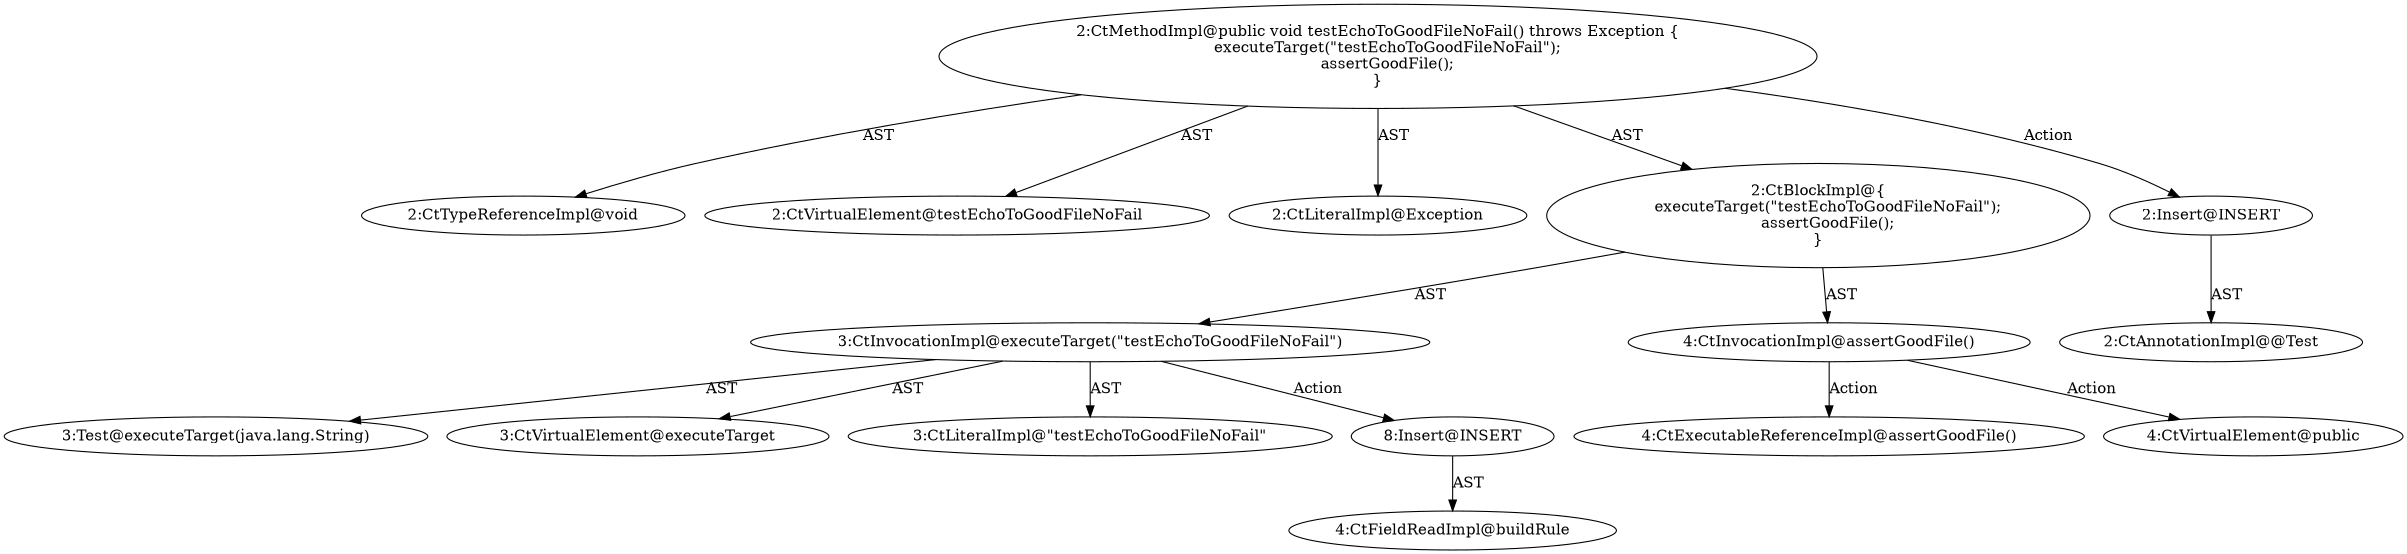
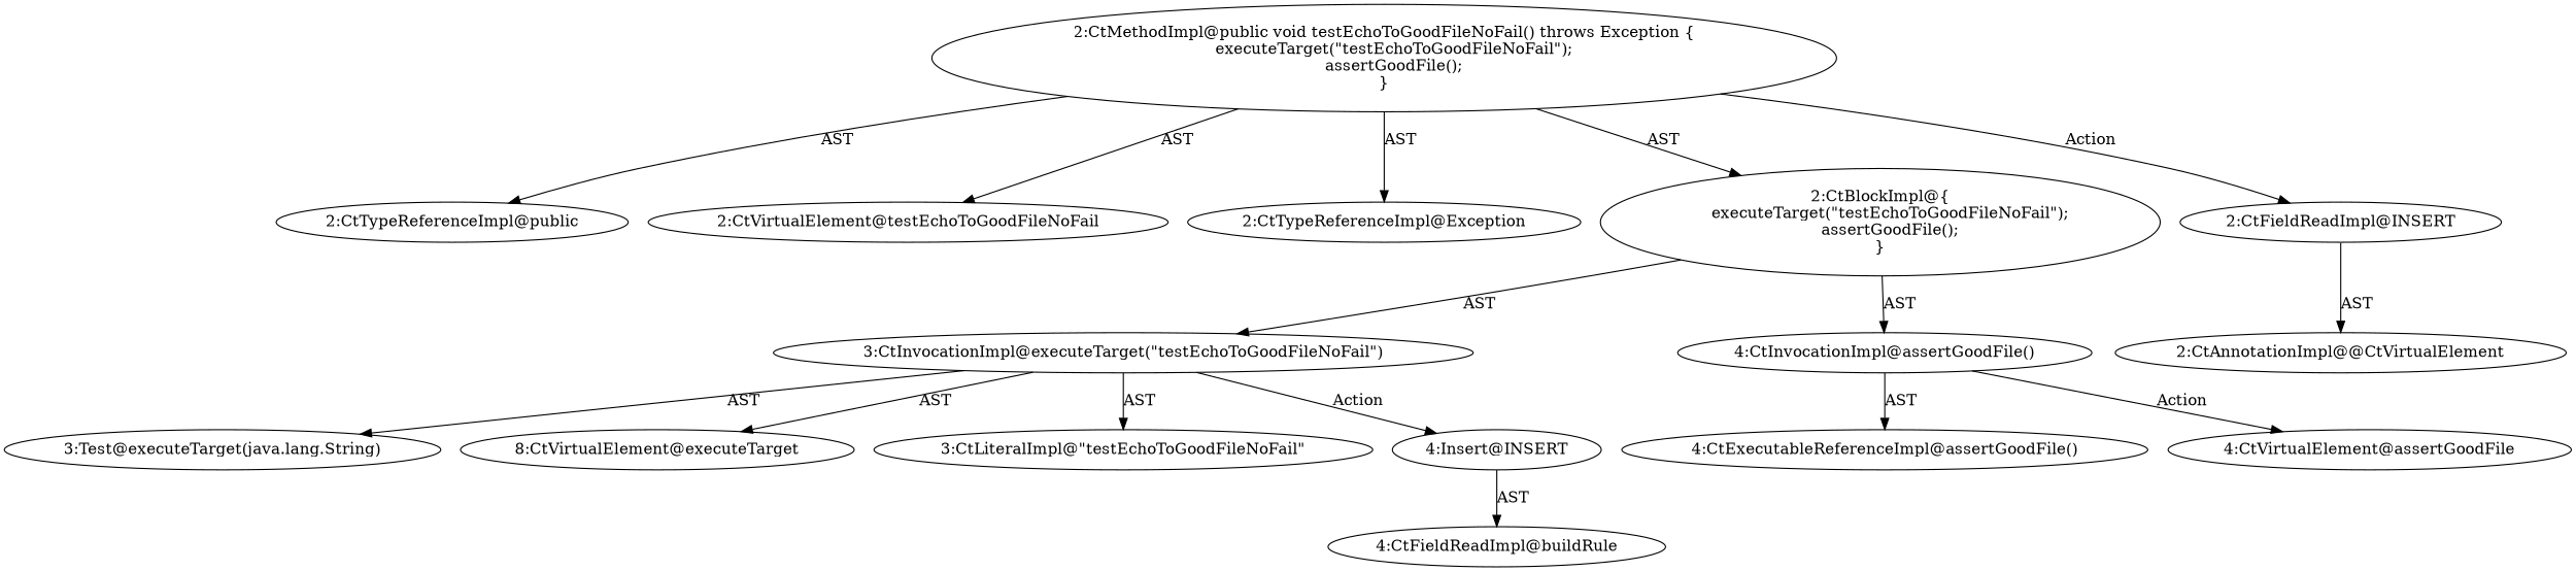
  digraph {
    node [shape=ellipse]
-   n1 [label="2:CtTypeReferenceImpl@void"]
+   n1 [label="2:CtTypeReferenceImpl@public"]
    n2 [label="2:CtVirtualElement@testEchoToGoodFileNoFail"]
-   n3 [label="2:CtLiteralImpl@Exception"]
+   n3 [label="2:CtTypeReferenceImpl@Exception"]
    n4 [label="3:Test@executeTarget(java.lang.String)"]
-   n5 [label="3:CtVirtualElement@executeTarget"]
+   n5 [label="8:CtVirtualElement@executeTarget"]
    n6 [label="3:CtLiteralImpl@\"testEchoToGoodFileNoFail\""]
    n7 [label="3:CtInvocationImpl@executeTarget(\"testEchoToGoodFileNoFail\")"]
-   n8 [label="8:Insert@INSERT"]
+   n8 [label="4:Insert@INSERT"]
    n9 [label="4:CtFieldReadImpl@buildRule"]
    n10 [label="4:CtExecutableReferenceImpl@assertGoodFile()"]
-   n11 [label="4:CtVirtualElement@public"]
+   n11 [label="4:CtVirtualElement@assertGoodFile"]
    n12 [label="4:CtInvocationImpl@assertGoodFile()"]
    n13 [label="2:CtBlockImpl@\{\n    executeTarget(\"testEchoToGoodFileNoFail\");\n    assertGoodFile();\n\}"]
    n14 [label="2:CtMethodImpl@public void testEchoToGoodFileNoFail() throws Exception \{\n    executeTarget(\"testEchoToGoodFileNoFail\");\n    assertGoodFile();\n\}"]
-   n15 [label="2:Insert@INSERT"]
-   n16 [label="2:CtAnnotationImpl@@Test"]
+   n15 [label="2:CtFieldReadImpl@INSERT"]
+   n16 [label="2:CtAnnotationImpl@@CtVirtualElement"]
    n7 -> n4 [label=AST]
    n7 -> n5 [label=AST]
    n7 -> n6 [label=AST]
    n7 -> n8 [label=Action]
    n8 -> n9 [label=AST]
-   n12 -> n10 [label=Action]
+   n12 -> n10 [label=AST]
    n12 -> n11 [label=Action]
    n13 -> n7 [label=AST]
    n13 -> n12 [label=AST]
    n14 -> n1 [label=AST]
    n14 -> n2 [label=AST]
    n14 -> n3 [label=AST]
    n14 -> n13 [label=AST]
    n14 -> n15 [label=Action]
    n15 -> n16 [label=AST]
  }
